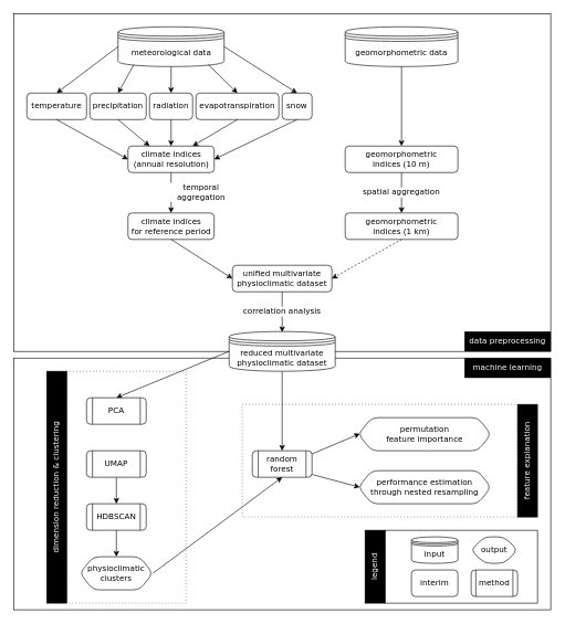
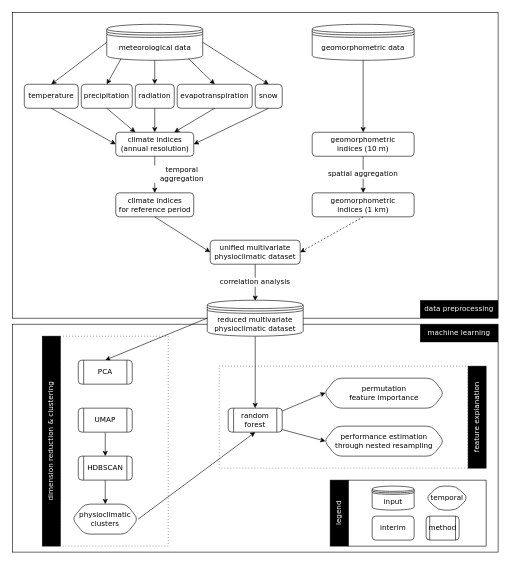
  <mxCell id="0" />
  <mxCell id="1" parent="0" />
  <mxCell id="2" value="" style="rounded=0;whiteSpace=wrap;html=1;fillColor=none;fontFamily=DejaVu Sans;fontSource=https%3A%2F%2Ffonts.googleapis.com%2Fcss%3Ffamily%3DDejaVu%2BSans;" vertex="1" parent="1"><mxGeometry x="580" y="800" width="230" height="110" as="geometry" /></mxCell>
  <mxCell id="3" value="" style="rounded=0;whiteSpace=wrap;html=1;fillColor=none;fontFamily=DejaVu Sans;fontSource=https%3A%2F%2Ffonts.googleapis.com%2Fcss%3Ffamily%3DDejaVu%2BSans;" vertex="1" parent="1"><mxGeometry y="540" width="810" height="380" as="geometry" x="20" /></mxCell>
  <mxCell id="4" value="" style="rounded=0;whiteSpace=wrap;html=1;fillColor=none;dashed=1;dashPattern=1 4;fontFamily=DejaVu Sans;fontSource=https%3A%2F%2Ffonts.googleapis.com%2Fcss%3Ffamily%3DDejaVu%2BSans;" vertex="1" parent="1"><mxGeometry x="100" y="560" width="180" height="350" as="geometry" /></mxCell>
  <mxCell id="5" value="" style="rounded=0;whiteSpace=wrap;html=1;fillColor=none;fontFamily=DejaVu Sans;fontSource=https%3A%2F%2Ffonts.googleapis.com%2Fcss%3Ffamily%3DDejaVu%2BSans;" vertex="1" parent="1"><mxGeometry width="810" height="510" as="geometry" x="20" y="20" /></mxCell>
  <mxCell id="6" value="&lt;font&gt;temperature&lt;/font&gt;" style="rounded=1;whiteSpace=wrap;html=1;fontFamily=DejaVu Sans;fontSource=https%3A%2F%2Ffonts.googleapis.com%2Fcss%3Ffamily%3DDejaVu%2BSans;" parent="1" vertex="1"><mxGeometry x="40" y="140" width="90" height="40" as="geometry" /></mxCell>
  <mxCell id="7" value="&lt;font data-font-src=&quot;https://fonts.googleapis.com/css?family=DejaVu+Sans&quot;&gt;meteorological data&lt;br&gt;&lt;/font&gt;" style="shape=datastore;whiteSpace=wrap;html=1;fontFamily=DejaVu Sans;fontSource=https%3A%2F%2Ffonts.googleapis.com%2Fcss%3Ffamily%3DDejaVu%2BSans;" parent="1" vertex="1"><mxGeometry x="177.5" y="40" width="160" height="60" as="geometry" /></mxCell>
  <mxCell id="8" value="&lt;font data-font-src=&quot;https://fonts.googleapis.com/css?family=DejaVu+Sans&quot;&gt;geomorphometric data&lt;/font&gt;" style="shape=datastore;whiteSpace=wrap;html=1;fontFamily=DejaVu Sans;fontSource=https%3A%2F%2Ffonts.googleapis.com%2Fcss%3Ffamily%3DDejaVu%2BSans;" parent="1" vertex="1"><mxGeometry x="520" y="40" width="170" height="60" as="geometry" /></mxCell>
  <mxCell id="9" value="precipitation" style="rounded=1;whiteSpace=wrap;html=1;fontFamily=DejaVu Sans;fontSource=https%3A%2F%2Ffonts.googleapis.com%2Fcss%3Ffamily%3DDejaVu%2BSans;" parent="1" vertex="1"><mxGeometry x="135" y="140" width="85" height="40" as="geometry" /></mxCell>
  <mxCell id="10" value="radiation" style="rounded=1;whiteSpace=wrap;html=1;fontFamily=DejaVu Sans;fontSource=https%3A%2F%2Ffonts.googleapis.com%2Fcss%3Ffamily%3DDejaVu%2BSans;glass=0;" parent="1" vertex="1"><mxGeometry x="225" y="140" width="65" height="40" as="geometry" /></mxCell>
  <mxCell id="11" value="evapotranspiration" style="rounded=1;whiteSpace=wrap;html=1;fontFamily=DejaVu Sans;fontSource=https%3A%2F%2Ffonts.googleapis.com%2Fcss%3Ffamily%3DDejaVu%2BSans;" parent="1" vertex="1"><mxGeometry x="295" y="140" width="125" height="40" as="geometry" /></mxCell>
  <mxCell id="12" value="snow" style="rounded=1;whiteSpace=wrap;html=1;fontFamily=DejaVu Sans;fontSource=https%3A%2F%2Ffonts.googleapis.com%2Fcss%3Ffamily%3DDejaVu%2BSans;" parent="1" vertex="1"><mxGeometry x="425" y="140" width="45" height="40" as="geometry" /></mxCell>
  <mxCell id="13" value="" style="endArrow=classic;html=1;rounded=0;fontFamily=DejaVu Sans;fontSource=https%3A%2F%2Ffonts.googleapis.com%2Fcss%3Ffamily%3DDejaVu%2BSans;exitX=0;exitY=0.5;exitDx=0;exitDy=0;entryX=0.5;entryY=0;entryDx=0;entryDy=0;" parent="1" source="7" target="6" edge="1"><mxGeometry width="50" height="50" relative="1" as="geometry"><mxPoint x="430" y="350" as="sourcePoint" /><mxPoint x="480" y="300" as="targetPoint" /></mxGeometry></mxCell>
  <mxCell id="14" value="" style="endArrow=classic;html=1;rounded=0;fontFamily=DejaVu Sans;fontSource=https%3A%2F%2Ffonts.googleapis.com%2Fcss%3Ffamily%3DDejaVu%2BSans;exitX=0.15;exitY=0.95;exitDx=0;exitDy=0;entryX=0.5;entryY=0;entryDx=0;entryDy=0;exitPerimeter=0;" parent="1" source="7" target="9" edge="1"><mxGeometry width="50" height="50" relative="1" as="geometry"><mxPoint x="200" y="40" as="sourcePoint" /><mxPoint x="95" y="160" as="targetPoint" /></mxGeometry></mxCell>
  <mxCell id="15" value="" style="endArrow=classic;html=1;rounded=0;fontFamily=DejaVu Sans;fontSource=https%3A%2F%2Ffonts.googleapis.com%2Fcss%3Ffamily%3DDejaVu%2BSans;exitX=0.85;exitY=0.95;exitDx=0;exitDy=0;entryX=0.5;entryY=0;entryDx=0;entryDy=0;exitPerimeter=0;" parent="1" source="7" target="11" edge="1"><mxGeometry width="50" height="50" relative="1" as="geometry"><mxPoint x="227" y="67" as="sourcePoint" /><mxPoint x="195" y="160" as="targetPoint" /></mxGeometry></mxCell>
  <mxCell id="16" value="" style="endArrow=classic;html=1;rounded=0;fontFamily=DejaVu Sans;fontSource=https%3A%2F%2Ffonts.googleapis.com%2Fcss%3Ffamily%3DDejaVu%2BSans;exitX=0.5;exitY=1;exitDx=0;exitDy=0;entryX=0.5;entryY=0;entryDx=0;entryDy=0;" parent="1" source="7" target="10" edge="1"><mxGeometry width="50" height="50" relative="1" as="geometry"><mxPoint x="237" y="77" as="sourcePoint" /><mxPoint x="205" y="170" as="targetPoint" /></mxGeometry></mxCell>
  <mxCell id="17" value="" style="endArrow=classic;html=1;rounded=0;fontFamily=DejaVu Sans;fontSource=https%3A%2F%2Ffonts.googleapis.com%2Fcss%3Ffamily%3DDejaVu%2BSans;exitX=1;exitY=0.5;exitDx=0;exitDy=0;entryX=0.5;entryY=0;entryDx=0;entryDy=0;" parent="1" source="7" target="12" edge="1"><mxGeometry width="50" height="50" relative="1" as="geometry"><mxPoint x="247" y="87" as="sourcePoint" /><mxPoint x="215" y="180" as="targetPoint" /></mxGeometry></mxCell>
  <mxCell id="18" value="climate indices&lt;br&gt;(annual resolution)" style="rounded=1;whiteSpace=wrap;html=1;fontFamily=DejaVu Sans;fontSource=https%3A%2F%2Ffonts.googleapis.com%2Fcss%3Ffamily%3DDejaVu%2BSans;" parent="1" vertex="1"><mxGeometry x="192.5" y="220" width="130" height="40" as="geometry" /></mxCell>
  <mxCell id="19" value="" style="endArrow=classic;html=1;rounded=0;fontFamily=DejaVu Sans;fontSource=https%3A%2F%2Ffonts.googleapis.com%2Fcss%3Ffamily%3DDejaVu%2BSans;exitX=0.5;exitY=1;exitDx=0;exitDy=0;entryX=1;entryY=0.5;entryDx=0;entryDy=0;" parent="1" source="12" target="18" edge="1"><mxGeometry width="50" height="50" relative="1" as="geometry"><mxPoint x="420" y="220" as="sourcePoint" /><mxPoint x="470" y="170" as="targetPoint" /></mxGeometry></mxCell>
  <mxCell id="20" value="" style="endArrow=classic;html=1;rounded=0;fontFamily=DejaVu Sans;fontSource=https%3A%2F%2Ffonts.googleapis.com%2Fcss%3Ffamily%3DDejaVu%2BSans;exitX=0.5;exitY=1;exitDx=0;exitDy=0;entryX=0;entryY=0.5;entryDx=0;entryDy=0;" parent="1" source="6" target="18" edge="1"><mxGeometry width="50" height="50" relative="1" as="geometry"><mxPoint x="500" y="200" as="sourcePoint" /><mxPoint x="355" y="310" as="targetPoint" /></mxGeometry></mxCell>
  <mxCell id="21" value="" style="endArrow=classic;html=1;rounded=0;fontFamily=DejaVu Sans;fontSource=https%3A%2F%2Ffonts.googleapis.com%2Fcss%3Ffamily%3DDejaVu%2BSans;exitX=0.5;exitY=1;exitDx=0;exitDy=0;entryX=0.75;entryY=0;entryDx=0;entryDy=0;" parent="1" source="11" target="18" edge="1"><mxGeometry width="50" height="50" relative="1" as="geometry"><mxPoint x="510" y="210" as="sourcePoint" /><mxPoint x="365" y="320" as="targetPoint" /></mxGeometry></mxCell>
  <mxCell id="22" value="" style="endArrow=classic;html=1;rounded=0;fontFamily=DejaVu Sans;fontSource=https%3A%2F%2Ffonts.googleapis.com%2Fcss%3Ffamily%3DDejaVu%2BSans;exitX=0.5;exitY=1;exitDx=0;exitDy=0;entryX=0.25;entryY=0;entryDx=0;entryDy=0;" parent="1" source="9" target="18" edge="1"><mxGeometry width="50" height="50" relative="1" as="geometry"><mxPoint x="520" y="220" as="sourcePoint" /><mxPoint x="375" y="330" as="targetPoint" /></mxGeometry></mxCell>
  <mxCell id="23" value="" style="endArrow=classic;html=1;rounded=0;fontFamily=DejaVu Sans;fontSource=https%3A%2F%2Ffonts.googleapis.com%2Fcss%3Ffamily%3DDejaVu%2BSans;exitX=0.5;exitY=1;exitDx=0;exitDy=0;entryX=0.5;entryY=0;entryDx=0;entryDy=0;" parent="1" source="10" target="18" edge="1"><mxGeometry width="50" height="50" relative="1" as="geometry"><mxPoint x="530" y="230" as="sourcePoint" /><mxPoint x="385" y="340" as="targetPoint" /></mxGeometry></mxCell>
  <mxCell id="24" value="climate indices&lt;br&gt;for reference period" style="rounded=1;whiteSpace=wrap;html=1;fontFamily=DejaVu Sans;fontSource=https%3A%2F%2Ffonts.googleapis.com%2Fcss%3Ffamily%3DDejaVu%2BSans;" parent="1" vertex="1"><mxGeometry x="192.5" y="321" width="130" height="40" as="geometry" /></mxCell>
  <mxCell id="25" value="" style="endArrow=classic;html=1;rounded=0;fontFamily=DejaVu Sans;fontSource=https%3A%2F%2Ffonts.googleapis.com%2Fcss%3Ffamily%3DDejaVu%2BSans;exitX=0.5;exitY=1;exitDx=0;exitDy=0;entryX=0.5;entryY=0;entryDx=0;entryDy=0;" parent="1" source="18" target="24" edge="1"><mxGeometry width="50" height="50" relative="1" as="geometry"><mxPoint x="257.16" y="260" as="sourcePoint" /><mxPoint x="257.16" y="300" as="targetPoint" /></mxGeometry></mxCell>
  <mxCell id="26" value="geomorphometric&lt;br&gt;indices (10 m)" style="rounded=1;whiteSpace=wrap;html=1;fontFamily=DejaVu Sans;fontSource=https%3A%2F%2Ffonts.googleapis.com%2Fcss%3Ffamily%3DDejaVu%2BSans;" parent="1" vertex="1"><mxGeometry x="520" y="220" width="170" height="40" as="geometry" /></mxCell>
  <mxCell id="27" value="geomorphometric&lt;br&gt;indices (1 km)" style="rounded=1;whiteSpace=wrap;html=1;fontFamily=DejaVu Sans;fontSource=https%3A%2F%2Ffonts.googleapis.com%2Fcss%3Ffamily%3DDejaVu%2BSans;" parent="1" vertex="1"><mxGeometry x="520" y="321" width="170" height="40" as="geometry" /></mxCell>
  <mxCell id="28" value="" style="endArrow=classic;html=1;rounded=0;fontFamily=DejaVu Sans;fontSource=https%3A%2F%2Ffonts.googleapis.com%2Fcss%3Ffamily%3DDejaVu%2BSans;exitX=0.5;exitY=1;exitDx=0;exitDy=0;entryX=0.5;entryY=0;entryDx=0;entryDy=0;" parent="1" source="26" target="27" edge="1"><mxGeometry width="50" height="50" relative="1" as="geometry"><mxPoint x="600" y="260" as="sourcePoint" /><mxPoint x="600" y="300" as="targetPoint" /></mxGeometry></mxCell>
  <mxCell id="29" value="" style="endArrow=classic;html=1;rounded=0;fontFamily=DejaVu Sans;fontSource=https%3A%2F%2Ffonts.googleapis.com%2Fcss%3Ffamily%3DDejaVu%2BSans;exitX=0.5;exitY=1;exitDx=0;exitDy=0;entryX=0.5;entryY=0;entryDx=0;entryDy=0;" parent="1" source="8" target="26" edge="1"><mxGeometry width="50" height="50" relative="1" as="geometry"><mxPoint x="615" y="270" as="sourcePoint" /><mxPoint x="615" y="310" as="targetPoint" /></mxGeometry></mxCell>
  <mxCell id="30" value="&lt;div&gt;unified multivariate&lt;/div&gt;&lt;div&gt;physioclimatic dataset&lt;/div&gt;" style="rounded=1;whiteSpace=wrap;html=1;fontFamily=DejaVu Sans;fontSource=https%3A%2F%2Ffonts.googleapis.com%2Fcss%3Ffamily%3DDejaVu%2BSans;" parent="1" vertex="1"><mxGeometry x="350" y="400" width="150" height="40" as="geometry" /></mxCell>
  <mxCell id="31" value="" style="endArrow=classic;html=1;rounded=0;fontFamily=DejaVu Sans;fontSource=https%3A%2F%2Ffonts.googleapis.com%2Fcss%3Ffamily%3DDejaVu%2BSans;exitX=0.5;exitY=1;exitDx=0;exitDy=0;entryX=0;entryY=0.5;entryDx=0;entryDy=0;" parent="1" source="24" target="30" edge="1"><mxGeometry width="50" height="50" relative="1" as="geometry"><mxPoint x="267.5" y="291" as="sourcePoint" /><mxPoint x="267.5" y="331" as="targetPoint" /></mxGeometry></mxCell>
  <mxCell id="32" value="" style="endArrow=classic;html=1;rounded=0;fontFamily=DejaVu Sans;fontSource=https%3A%2F%2Ffonts.googleapis.com%2Fcss%3Ffamily%3DDejaVu%2BSans;exitX=0.5;exitY=1;exitDx=0;exitDy=0;entryX=1;entryY=0.5;entryDx=0;entryDy=0;dashed=1;" parent="1" source="27" target="30" edge="1"><mxGeometry width="50" height="50" relative="1" as="geometry"><mxPoint x="267.5" y="371" as="sourcePoint" /><mxPoint x="360" y="431" as="targetPoint" /></mxGeometry></mxCell>
  <mxCell id="33" value="" style="endArrow=classic;html=1;rounded=0;fontFamily=DejaVu Sans;fontSource=https%3A%2F%2Ffonts.googleapis.com%2Fcss%3Ffamily%3DDejaVu%2BSans;exitX=0.5;exitY=1;exitDx=0;exitDy=0;entryX=0.5;entryY=0;entryDx=0;entryDy=0;" parent="1" source="30" edge="1"><mxGeometry width="50" height="50" relative="1" as="geometry"><mxPoint x="420" y="461" as="sourcePoint" /><mxPoint x="425" y="501" as="targetPoint" /></mxGeometry></mxCell>
  <mxCell id="34" style="edgeStyle=orthogonalEdgeStyle;rounded=0;orthogonalLoop=1;jettySize=auto;html=1;exitX=0.5;exitY=1;exitDx=0;exitDy=0;fontFamily=DejaVu Sans;fontSource=https%3A%2F%2Ffonts.googleapis.com%2Fcss%3Ffamily%3DDejaVu%2BSans;entryX=0.5;entryY=0;entryDx=0;entryDy=0;" parent="1" source="35" target="43" edge="1"><mxGeometry relative="1" as="geometry"><mxPoint x="424.793" y="621" as="targetPoint" /></mxGeometry></mxCell>
  <mxCell id="35" value="&lt;div&gt;reduced multivariate&lt;/div&gt;&lt;div&gt;physioclimatic dataset&lt;br&gt;&lt;/div&gt;&lt;font data-font-src=&quot;https://fonts.googleapis.com/css?family=DejaVu+Sans&quot;&gt;&lt;/font&gt;" style="shape=datastore;whiteSpace=wrap;html=1;fontFamily=DejaVu Sans;fontSource=https%3A%2F%2Ffonts.googleapis.com%2Fcss%3Ffamily%3DDejaVu%2BSans;" parent="1" vertex="1"><mxGeometry x="345" y="500" width="160" height="60" as="geometry" /></mxCell>
  <mxCell id="36" value="physioclimatic clusters" style="shape=hexagon;perimeter=hexagonPerimeter2;whiteSpace=wrap;html=1;fixedSize=1;rounded=1;glass=0;sketch=0;fontFamily=DejaVu Sans;fontSource=https%3A%2F%2Ffonts.googleapis.com%2Fcss%3Ffamily%3DDejaVu%2BSans;" parent="1" vertex="1"><mxGeometry x="120" y="840" width="110" height="50" as="geometry" /></mxCell>
  <mxCell id="37" value="" style="endArrow=classic;html=1;rounded=0;fontFamily=DejaVu Sans;fontSource=https%3A%2F%2Ffonts.googleapis.com%2Fcss%3Ffamily%3DDejaVu%2BSans;exitX=0;exitY=0.5;exitDx=0;exitDy=0;entryX=0.5;entryY=0;entryDx=0;entryDy=0;" parent="1" source="35" edge="1" target="40"><mxGeometry width="50" height="50" relative="1" as="geometry"><mxPoint x="330" y="741" as="sourcePoint" /><mxPoint x="243.75" y="601" as="targetPoint" /></mxGeometry></mxCell>
  <mxCell id="38" value="" style="endArrow=classic;html=1;rounded=0;fontFamily=DejaVu Sans;fontSource=https%3A%2F%2Ffonts.googleapis.com%2Fcss%3Ffamily%3DDejaVu%2BSans;entryX=0.5;entryY=0;entryDx=0;entryDy=0;exitX=0.5;exitY=1;exitDx=0;exitDy=0;" parent="1" edge="1" target="42" source="41"><mxGeometry width="50" height="50" relative="1" as="geometry"><mxPoint x="173.41" y="721" as="sourcePoint" /><mxPoint x="173.41" y="761" as="targetPoint" /></mxGeometry></mxCell>
  <mxCell id="39" value="" style="endArrow=classic;html=1;rounded=0;fontFamily=DejaVu Sans;fontSource=https%3A%2F%2Ffonts.googleapis.com%2Fcss%3Ffamily%3DDejaVu%2BSans;exitX=0.5;exitY=1;exitDx=0;exitDy=0;entryX=0.5;entryY=0;entryDx=0;entryDy=0;" parent="1" edge="1" target="36" source="42"><mxGeometry width="50" height="50" relative="1" as="geometry"><mxPoint x="173.41" y="801" as="sourcePoint" /><mxPoint x="173.41" y="841" as="targetPoint" /></mxGeometry></mxCell>
  <mxCell id="40" value="PCA" style="shape=process;whiteSpace=wrap;html=1;backgroundOutline=1;rounded=1;glass=0;sketch=0;fontFamily=DejaVu Sans;fontSource=https%3A%2F%2Ffonts.googleapis.com%2Fcss%3Ffamily%3DDejaVu%2BSans;" parent="1" vertex="1"><mxGeometry x="130" y="600" width="90" height="40" as="geometry" /></mxCell>
  <mxCell id="41" value="UMAP" style="shape=process;whiteSpace=wrap;html=1;backgroundOutline=1;rounded=1;glass=0;sketch=0;fontFamily=DejaVu Sans;fontSource=https%3A%2F%2Ffonts.googleapis.com%2Fcss%3Ffamily%3DDejaVu%2BSans;" parent="1" vertex="1"><mxGeometry x="130" y="680" width="90" height="40" as="geometry" /></mxCell>
  <mxCell id="42" value="HDBSCAN" style="shape=process;whiteSpace=wrap;html=1;backgroundOutline=1;rounded=1;glass=0;sketch=0;fontFamily=DejaVu Sans;fontSource=https%3A%2F%2Ffonts.googleapis.com%2Fcss%3Ffamily%3DDejaVu%2BSans;" parent="1" vertex="1"><mxGeometry x="130" y="760" width="90" height="40" as="geometry" /></mxCell>
  <mxCell id="43" value="random forest" style="shape=process;whiteSpace=wrap;html=1;backgroundOutline=1;rounded=1;glass=0;sketch=0;fontFamily=DejaVu Sans;fontSource=https%3A%2F%2Ffonts.googleapis.com%2Fcss%3Ffamily%3DDejaVu%2BSans;" parent="1" vertex="1"><mxGeometry x="380" y="680" width="90" height="40" as="geometry" /></mxCell>
  <mxCell id="44" value="" style="endArrow=classic;html=1;rounded=0;fontFamily=DejaVu Sans;fontSource=https%3A%2F%2Ffonts.googleapis.com%2Fcss%3Ffamily%3DDejaVu%2BSans;exitX=1;exitY=0.5;exitDx=0;exitDy=0;entryX=0.5;entryY=1;entryDx=0;entryDy=0;" parent="1" source="36" target="43" edge="1"><mxGeometry width="50" height="50" relative="1" as="geometry"><mxPoint x="330" y="801" as="sourcePoint" /><mxPoint x="380" y="751" as="targetPoint" /></mxGeometry></mxCell>
  <mxCell id="45" value="permutation&lt;br&gt;feature importance" style="shape=hexagon;perimeter=hexagonPerimeter2;whiteSpace=wrap;html=1;fixedSize=1;rounded=1;glass=0;sketch=0;fontFamily=DejaVu Sans;fontSource=https%3A%2F%2Ffonts.googleapis.com%2Fcss%3Ffamily%3DDejaVu%2BSans;" parent="1" vertex="1"><mxGeometry x="540" y="630" width="200" height="50" as="geometry" /></mxCell>
  <mxCell id="46" value="&lt;div&gt;performance estimation&lt;/div&gt;&lt;div&gt;through nested resampling&lt;br&gt;&lt;/div&gt;" style="shape=hexagon;perimeter=hexagonPerimeter2;whiteSpace=wrap;html=1;fixedSize=1;rounded=1;glass=0;sketch=0;fontFamily=DejaVu Sans;fontSource=https%3A%2F%2Ffonts.googleapis.com%2Fcss%3Ffamily%3DDejaVu%2BSans;" parent="1" vertex="1"><mxGeometry x="540" y="710" width="200" height="50" as="geometry" /></mxCell>
  <mxCell id="47" value="" style="endArrow=classic;html=1;rounded=0;fontFamily=DejaVu Sans;fontSource=https%3A%2F%2Ffonts.googleapis.com%2Fcss%3Ffamily%3DDejaVu%2BSans;exitX=0.999;exitY=0.893;exitDx=0;exitDy=0;entryX=0.01;entryY=0.5;entryDx=0;entryDy=0;exitPerimeter=0;entryPerimeter=0;" parent="1" source="43" target="46" edge="1"><mxGeometry width="50" height="50" relative="1" as="geometry"><mxPoint x="505" y="741" as="sourcePoint" /><mxPoint x="505" y="781" as="targetPoint" /></mxGeometry></mxCell>
  <mxCell id="48" value="" style="endArrow=classic;html=1;rounded=0;fontFamily=DejaVu Sans;fontSource=https%3A%2F%2Ffonts.googleapis.com%2Fcss%3Ffamily%3DDejaVu%2BSans;entryX=0.011;entryY=0.486;entryDx=0;entryDy=0;exitX=0.999;exitY=0.12;exitDx=0;exitDy=0;exitPerimeter=0;entryPerimeter=0;" parent="1" source="43" target="45" edge="1"><mxGeometry width="50" height="50" relative="1" as="geometry"><mxPoint x="470" y="681" as="sourcePoint" /><mxPoint x="550" y="686" as="targetPoint" /></mxGeometry></mxCell>
  <mxCell id="49" value="&lt;font&gt;temporal aggregation&lt;br&gt;&lt;/font&gt;" style="text;html=1;align=center;verticalAlign=middle;whiteSpace=wrap;rounded=0;labelBackgroundColor=default;fontFamily=DejaVu Sans;fontSource=https%3A%2F%2Ffonts.googleapis.com%2Fcss%3Ffamily%3DDejaVu%2BSans;" vertex="1" parent="1"><mxGeometry x="242.5" y="270" width="120" height="40" as="geometry" /></mxCell>
  <mxCell id="50" value="&lt;font&gt;spatial aggregation&lt;br&gt;&lt;/font&gt;" style="text;html=1;align=center;verticalAlign=middle;whiteSpace=wrap;rounded=0;labelBackgroundColor=default;fontFamily=DejaVu Sans;fontSource=https%3A%2F%2Ffonts.googleapis.com%2Fcss%3Ffamily%3DDejaVu%2BSans;" vertex="1" parent="1"><mxGeometry x="545" y="270" width="120" height="40" as="geometry" /></mxCell>
  <mxCell id="51" value="&lt;font&gt;correlation analysis&lt;br&gt;&lt;/font&gt;" style="text;html=1;align=center;verticalAlign=middle;whiteSpace=wrap;rounded=0;labelBackgroundColor=default;fontFamily=DejaVu Sans;fontSource=https%3A%2F%2Ffonts.googleapis.com%2Fcss%3Ffamily%3DDejaVu%2BSans;" vertex="1" parent="1"><mxGeometry x="365" y="450" width="120" height="40" as="geometry" /></mxCell>
- <mxCell id="52" value="method" style="shape=process;whiteSpace=wrap;html=1;backgroundOutline=1;rounded=1;glass=0;sketch=0;fontFamily=DejaVu Sans;fontSource=https%3A%2F%2Ffonts.googleapis.com%2Fcss%3Ffamily%3DDejaVu%2BSans;" vertex="1" parent="1"><mxGeometry x="710" y="860" width="70" height="40" as="geometry" /></mxCell>
- <mxCell id="53" value="&lt;div&gt;output&lt;/div&gt;" style="shape=hexagon;perimeter=hexagonPerimeter2;whiteSpace=wrap;html=1;fixedSize=1;rounded=1;glass=0;sketch=0;fontFamily=DejaVu Sans;fontSource=https%3A%2F%2Ffonts.googleapis.com%2Fcss%3Ffamily%3DDejaVu%2BSans;" vertex="1" parent="1"><mxGeometry x="710" y="810" width="70" height="40" as="geometry" /></mxCell>
+ <mxCell id="52" value="method" style="shape=process;whiteSpace=wrap;html=1;backgroundOutline=1;rounded=1;glass=0;sketch=0;fontFamily=DejaVu Sans;fontSource=https%3A%2F%2Ffonts.googleapis.com%2Fcss%3Ffamily%3DDejaVu%2BSans;" vertex="1" parent="1"><mxGeometry x="710" y="860" width="55" height="40" as="geometry" /></mxCell>
+ <mxCell id="53" value="&lt;div&gt;temporal&lt;/div&gt;" style="shape=hexagon;perimeter=hexagonPerimeter2;whiteSpace=wrap;html=1;fixedSize=1;rounded=1;glass=0;sketch=0;fontFamily=DejaVu Sans;fontSource=https%3A%2F%2Ffonts.googleapis.com%2Fcss%3Ffamily%3DDejaVu%2BSans;" vertex="1" parent="1"><mxGeometry x="710" y="810" width="70" height="40" as="geometry" /></mxCell>
  <mxCell id="54" value="input" style="shape=datastore;whiteSpace=wrap;html=1;fontFamily=DejaVu Sans;fontSource=https%3A%2F%2Ffonts.googleapis.com%2Fcss%3Ffamily%3DDejaVu%2BSans;" vertex="1" parent="1"><mxGeometry x="620" y="810" width="70" height="40" as="geometry" /></mxCell>
  <mxCell id="55" value="interim" style="rounded=1;whiteSpace=wrap;html=1;fontFamily=DejaVu Sans;fontSource=https%3A%2F%2Ffonts.googleapis.com%2Fcss%3Ffamily%3DDejaVu%2BSans;" vertex="1" parent="1"><mxGeometry x="620" y="860" width="70" height="40" as="geometry" /></mxCell>
  <mxCell id="56" value="&lt;font&gt;machine learning&lt;/font&gt;" style="rounded=0;whiteSpace=wrap;html=1;fontColor=#FFFFFF;labelBackgroundColor=none;fillColor=#000000;strokeColor=none;fontFamily=DejaVu Sans;fontSource=https%3A%2F%2Ffonts.googleapis.com%2Fcss%3Ffamily%3DDejaVu%2BSans;" vertex="1" parent="1"><mxGeometry x="700" y="540" width="130" height="30" as="geometry" /></mxCell>
  <mxCell id="57" value="&lt;font color=&quot;#ffffff&quot;&gt;data preprocessing&lt;br&gt;&lt;/font&gt;" style="rounded=0;whiteSpace=wrap;html=1;fillColor=#000000;strokeColor=none;fontFamily=DejaVu Sans;fontSource=https%3A%2F%2Ffonts.googleapis.com%2Fcss%3Ffamily%3DDejaVu%2BSans;" vertex="1" parent="1"><mxGeometry x="700" y="500" width="130" height="30" as="geometry" /></mxCell>
  <mxCell id="58" value="" style="rounded=0;whiteSpace=wrap;html=1;fillColor=none;dashed=1;dashPattern=1 4;fontFamily=DejaVu Sans;fontSource=https%3A%2F%2Ffonts.googleapis.com%2Fcss%3Ffamily%3DDejaVu%2BSans;" vertex="1" parent="1"><mxGeometry x="365" y="610" width="415" height="170" as="geometry" /></mxCell>
  <mxCell id="59" value="&lt;font&gt;dimension reduction &amp;amp; clustering&lt;br&gt;&lt;/font&gt;" style="rounded=0;whiteSpace=wrap;html=1;fontColor=#FFFFFF;labelBackgroundColor=none;fillColor=#000000;horizontal=0;strokeColor=default;fontFamily=DejaVu Sans;fontSource=https%3A%2F%2Ffonts.googleapis.com%2Fcss%3Ffamily%3DDejaVu%2BSans;" vertex="1" parent="1"><mxGeometry x="70" y="560" width="30" height="350" as="geometry" /></mxCell>
  <mxCell id="60" value="&lt;font&gt;feature explanation&lt;br&gt;&lt;/font&gt;" style="rounded=0;whiteSpace=wrap;html=1;fontColor=#FFFFFF;labelBackgroundColor=none;fillColor=#000000;horizontal=0;strokeColor=default;fontFamily=DejaVu Sans;fontSource=https%3A%2F%2Ffonts.googleapis.com%2Fcss%3Ffamily%3DDejaVu%2BSans;" vertex="1" parent="1"><mxGeometry x="780" y="610" width="30" height="170" as="geometry" /></mxCell>
  <mxCell id="61" value="legend&lt;font&gt;&lt;br&gt;&lt;/font&gt;" style="rounded=0;whiteSpace=wrap;html=1;fontColor=#FFFFFF;labelBackgroundColor=none;fillColor=#000000;horizontal=0;strokeColor=default;fontFamily=DejaVu Sans;fontSource=https%3A%2F%2Ffonts.googleapis.com%2Fcss%3Ffamily%3DDejaVu%2BSans;" vertex="1" parent="1"><mxGeometry x="550" y="800" width="30" height="110" as="geometry" /></mxCell>
